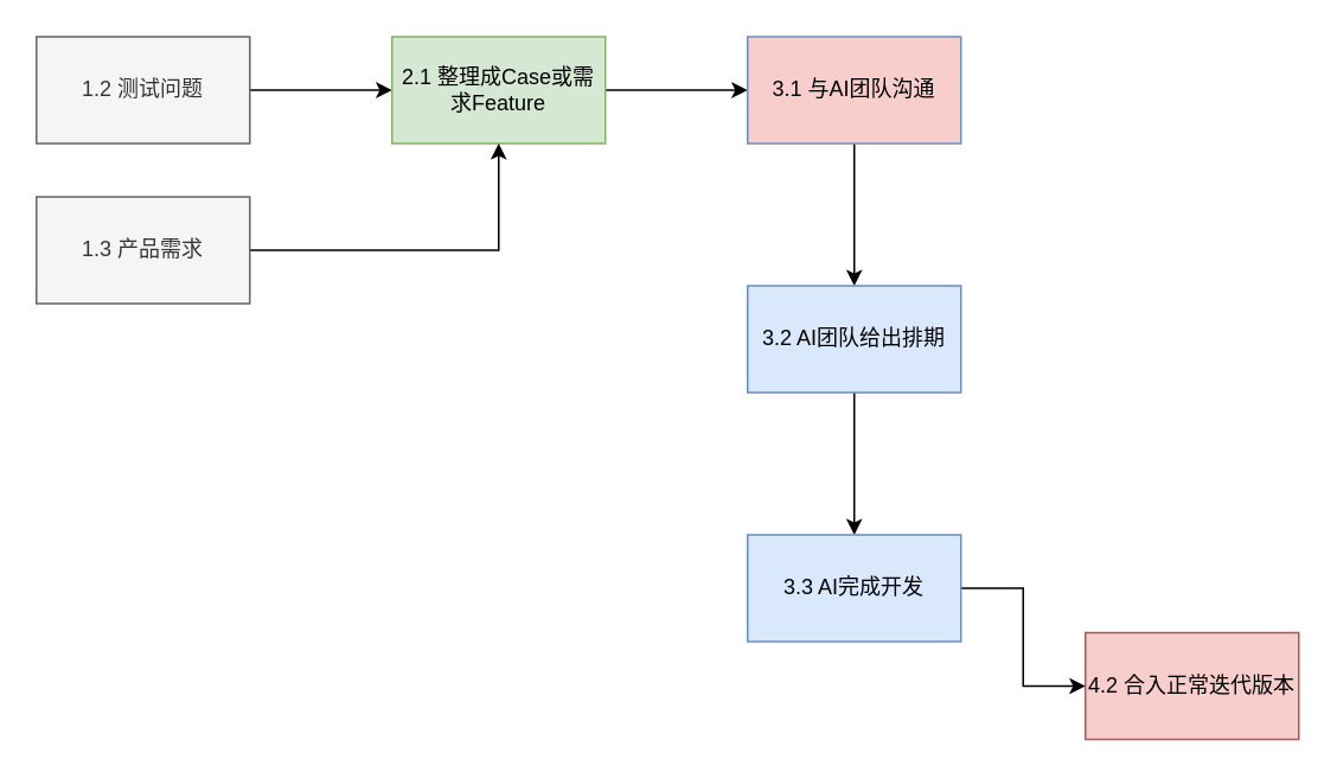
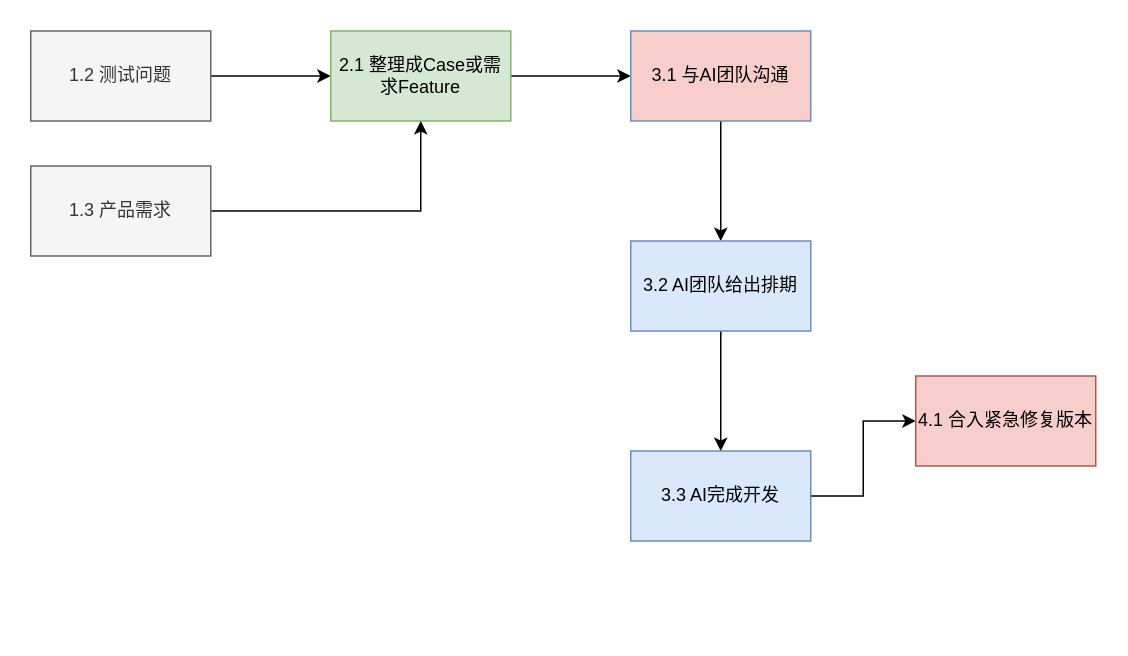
  <mxCell id="0" />
  <mxCell id="1" parent="0" />
  <mxCell id="2" value="" style="edgeStyle=orthogonalEdgeStyle;rounded=0;orthogonalLoop=1;jettySize=auto;html=1;" edge="1" parent="1" source="3" target="5"><mxGeometry relative="1" as="geometry" /></mxCell>
  <mxCell id="3" value="1.2 测试问题" style="rounded=0;whiteSpace=wrap;html=1;fillColor=#f5f5f5;strokeColor=#666666;fontColor=#333333;" vertex="1" parent="1"><mxGeometry x="20" y="20" width="120" height="60" as="geometry" /></mxCell>
  <mxCell id="4" value="" style="edgeStyle=orthogonalEdgeStyle;rounded=0;orthogonalLoop=1;jettySize=auto;html=1;" edge="1" parent="1" source="5" target="7"><mxGeometry relative="1" as="geometry" /></mxCell>
  <mxCell id="5" value="2.1 整理成Case或需求Feature" style="rounded=0;whiteSpace=wrap;html=1;fillColor=#d5e8d4;strokeColor=#82b366;" vertex="1" parent="1"><mxGeometry x="220" y="20" width="120" height="60" as="geometry" /></mxCell>
  <mxCell id="6" value="" style="edgeStyle=orthogonalEdgeStyle;rounded=0;orthogonalLoop=1;jettySize=auto;html=1;" edge="1" parent="1" source="7" target="9"><mxGeometry relative="1" as="geometry" /></mxCell>
  <mxCell id="7" value="3.1 与AI团队沟通" style="rounded=0;whiteSpace=wrap;html=1;fillColor=#f8cecc;strokeColor=#6c8ebf;" vertex="1" parent="1"><mxGeometry x="420" y="20" width="120" height="60" as="geometry" /></mxCell>
  <mxCell id="8" value="" style="edgeStyle=orthogonalEdgeStyle;rounded=0;orthogonalLoop=1;jettySize=auto;html=1;" edge="1" parent="1" source="9" target="12"><mxGeometry relative="1" as="geometry" /></mxCell>
  <mxCell id="9" value="3.2 AI团队给出排期" style="rounded=0;whiteSpace=wrap;html=1;fillColor=#dae8fc;strokeColor=#6c8ebf;" vertex="1" parent="1"><mxGeometry x="420" y="160" width="120" height="60" as="geometry" /></mxCell>
- <mxCell id="11" style="edgeStyle=orthogonalEdgeStyle;rounded=0;orthogonalLoop=1;jettySize=auto;html=1;entryX=0;entryY=0.5;entryDx=0;entryDy=0;" edge="1" parent="1" source="12" target="16"><mxGeometry relative="1" as="geometry" /></mxCell>
+ <mxCell id="10" value="" style="edgeStyle=orthogonalEdgeStyle;rounded=0;orthogonalLoop=1;jettySize=auto;html=1;" edge="1" parent="1" source="12" target="13"><mxGeometry relative="1" as="geometry" /></mxCell>
  <mxCell id="12" value="3.3 AI完成开发" style="rounded=0;whiteSpace=wrap;html=1;fillColor=#dae8fc;strokeColor=#6c8ebf;" vertex="1" parent="1"><mxGeometry x="420" y="300" width="120" height="60" as="geometry" /></mxCell>
+ <mxCell id="13" value="4.1 合入紧急修复版本" style="rounded=0;whiteSpace=wrap;html=1;fillColor=#f8cecc;strokeColor=#b85450;" vertex="1" parent="1"><mxGeometry x="610" y="250" width="120" height="60" as="geometry" /></mxCell>
  <mxCell id="14" style="edgeStyle=orthogonalEdgeStyle;rounded=0;orthogonalLoop=1;jettySize=auto;html=1;entryX=0.5;entryY=1;entryDx=0;entryDy=0;" edge="1" parent="1" source="15" target="5"><mxGeometry relative="1" as="geometry" /></mxCell>
  <mxCell id="15" value="1.3 产品需求" style="rounded=0;whiteSpace=wrap;html=1;fillColor=#f5f5f5;strokeColor=#666666;fontColor=#333333;" vertex="1" parent="1"><mxGeometry x="20" y="110" width="120" height="60" as="geometry" /></mxCell>
- <mxCell id="16" value="4.2 合入正常迭代版本" style="rounded=0;whiteSpace=wrap;html=1;fillColor=#f8cecc;strokeColor=#b85450;" vertex="1" parent="1"><mxGeometry x="610" y="355" width="120" height="60" as="geometry" /></mxCell>
